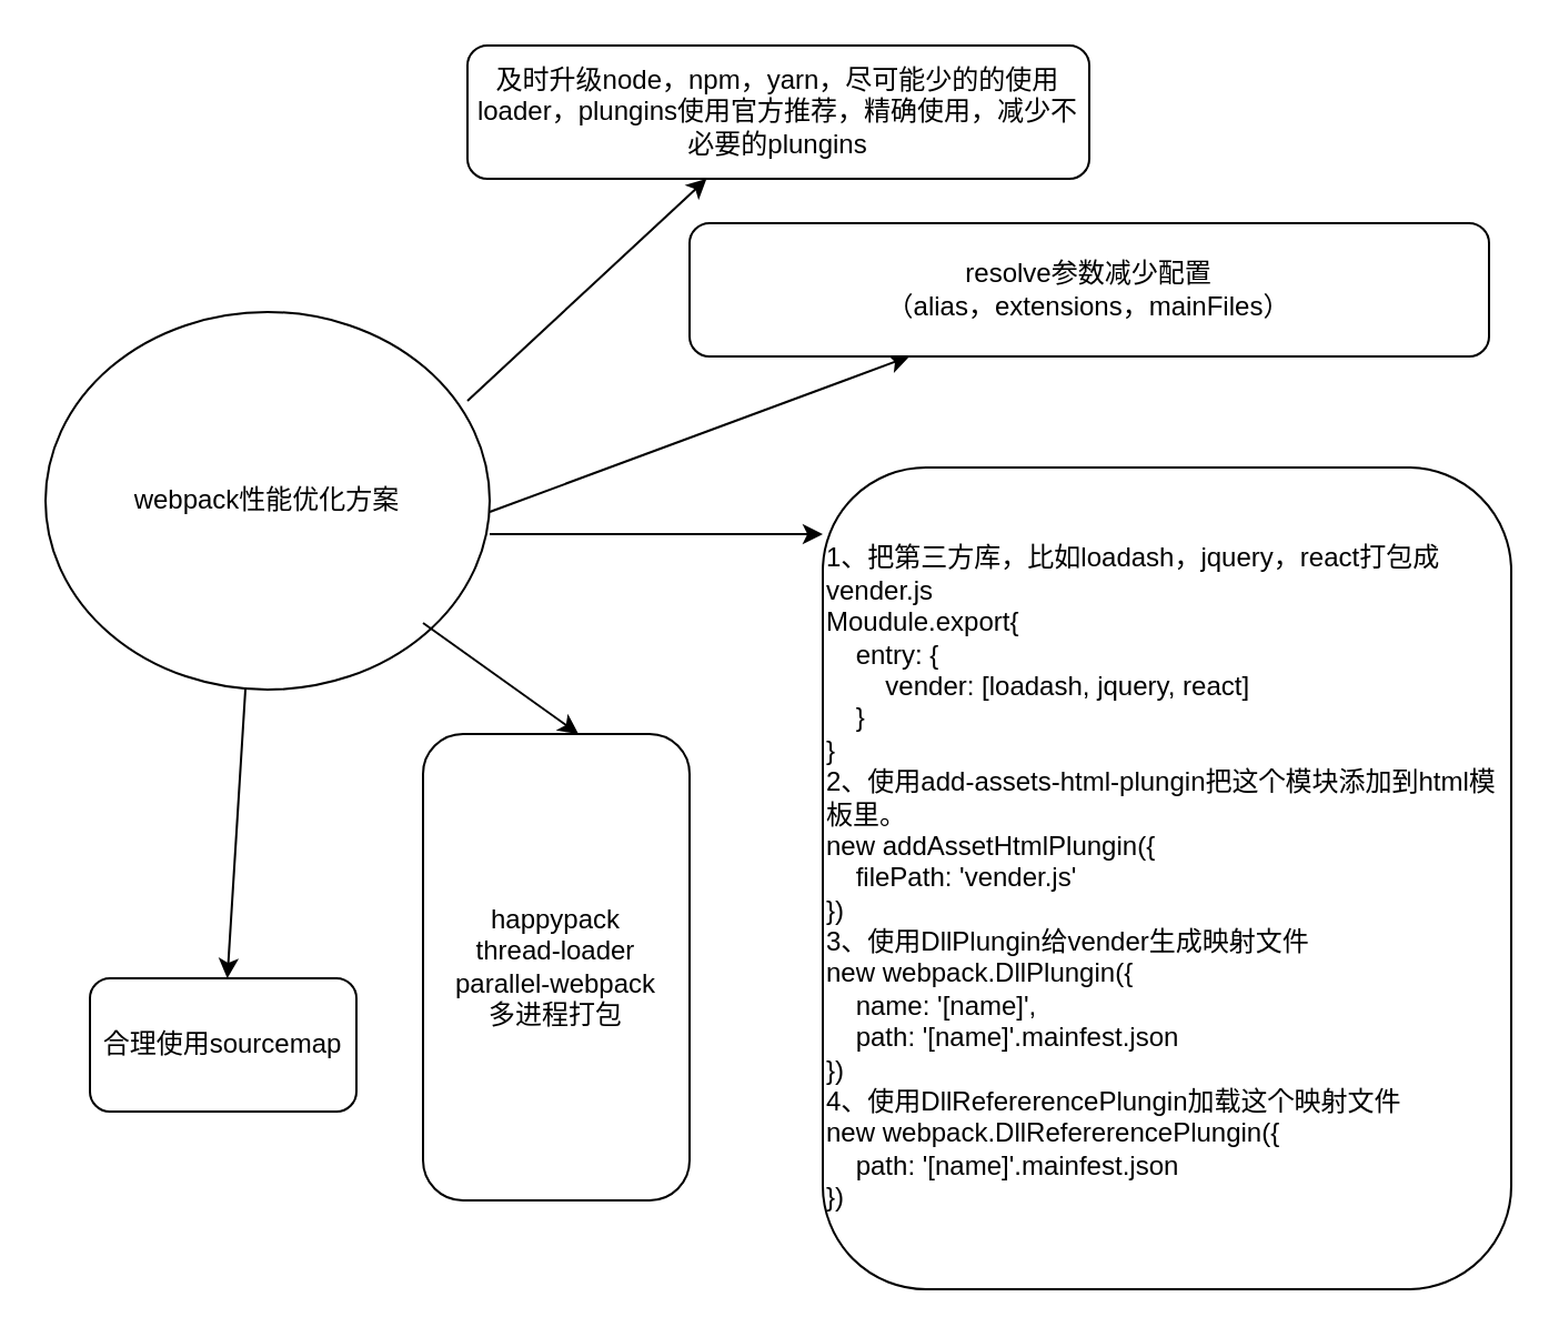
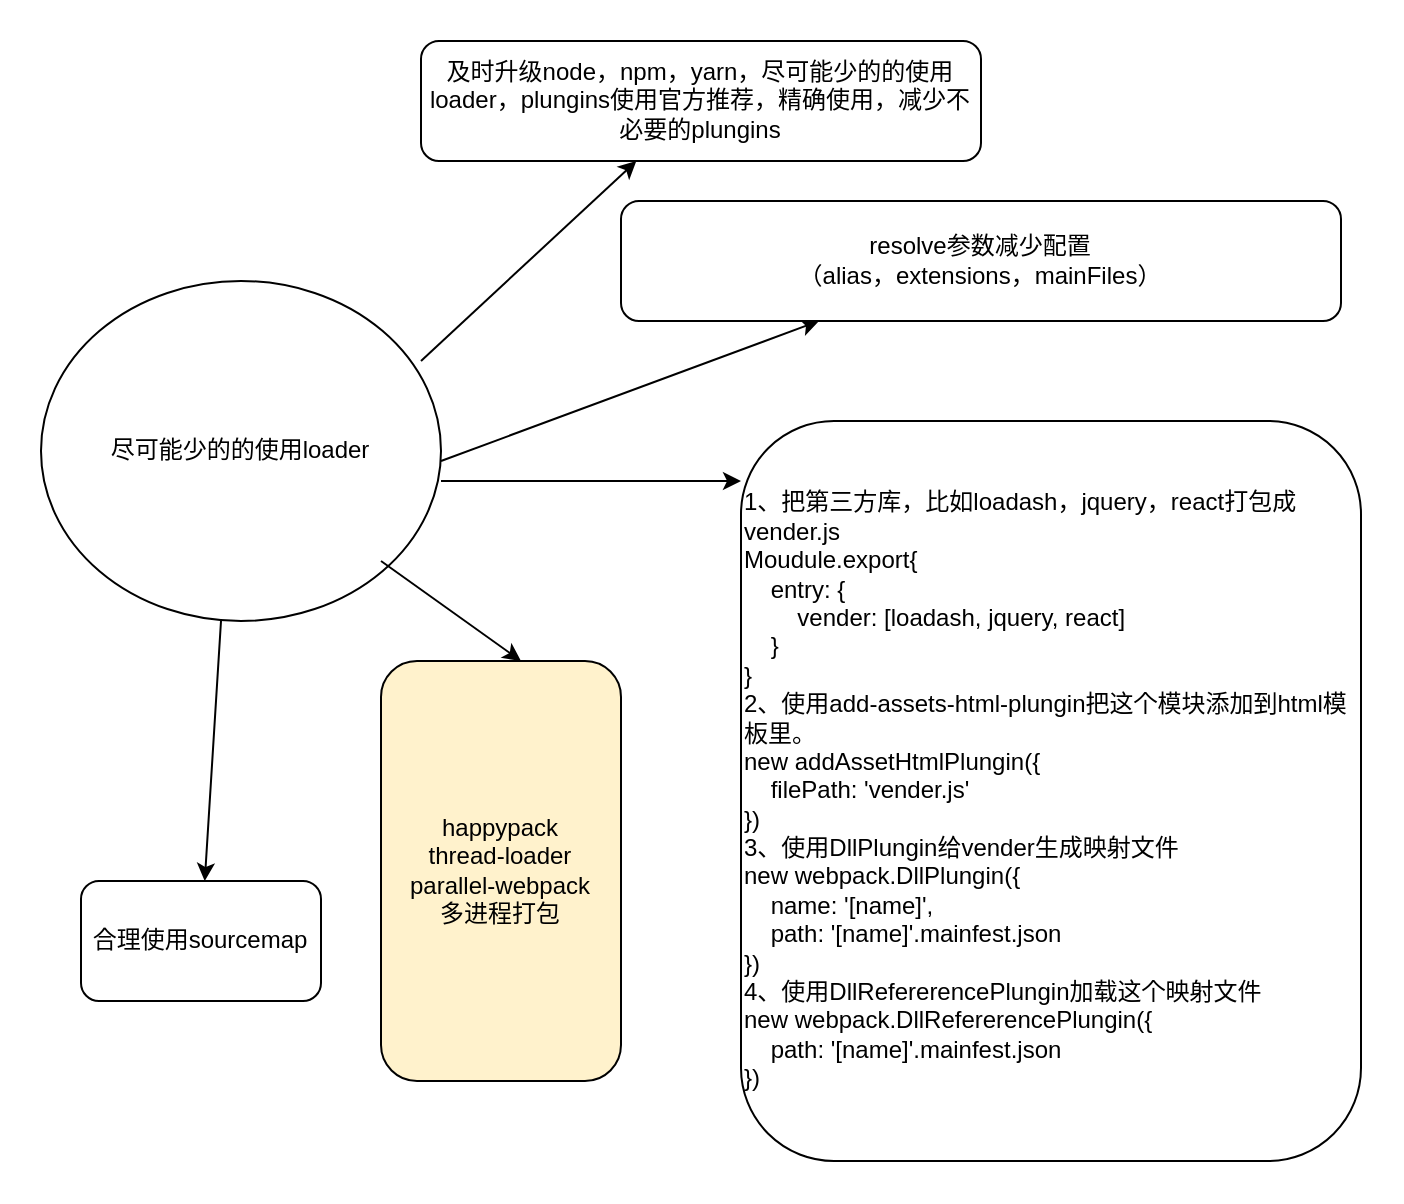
  <mxCell id="0" />
  <mxCell id="1" parent="0" />
- <mxCell id="2" value="webpack性能优化方案" style="ellipse;whiteSpace=wrap;html=1;" parent="1" vertex="1"><mxGeometry x="20" y="140" width="200" height="170" as="geometry" /></mxCell>
+ <mxCell id="2" value="尽可能少的的使用loader" style="ellipse;whiteSpace=wrap;html=1;" parent="1" vertex="1"><mxGeometry x="20" y="140" width="200" height="170" as="geometry" /></mxCell>
  <mxCell id="3" value="" style="endArrow=classic;html=1;" parent="1" target="4" edge="1"><mxGeometry width="50" height="50" relative="1" as="geometry"><mxPoint x="210" y="180" as="sourcePoint" /><mxPoint x="260" y="130" as="targetPoint" /></mxGeometry></mxCell>
  <mxCell id="4" value="及时升级node，npm，yarn，尽可能少的的使用loader，plungins使用官方推荐，精确使用，减少不必要的plungins" style="rounded=1;whiteSpace=wrap;html=1;" parent="1" vertex="1"><mxGeometry x="210" width="280" height="60" as="geometry" y="20" /></mxCell>
  <mxCell id="5" value="" style="endArrow=classic;html=1;" parent="1" target="6" edge="1"><mxGeometry width="50" height="50" relative="1" as="geometry"><mxPoint x="220" y="230" as="sourcePoint" /><mxPoint x="300" y="190" as="targetPoint" /></mxGeometry></mxCell>
  <mxCell id="6" value="resolve参数减少配置&lt;br&gt;（alias，extensions，mainFiles）" style="rounded=1;whiteSpace=wrap;html=1;" parent="1" vertex="1"><mxGeometry x="310" y="100" width="360" height="60" as="geometry" /></mxCell>
  <mxCell id="7" value="" style="endArrow=classic;html=1;" parent="1" edge="1"><mxGeometry width="50" height="50" relative="1" as="geometry"><mxPoint x="220" y="240" as="sourcePoint" /><mxPoint x="370" y="240" as="targetPoint" /></mxGeometry></mxCell>
  <mxCell id="8" value="1、把第三方库，比如loadash，jquery，react打包成vender.js&amp;nbsp;&lt;br&gt;Moudule.export{&lt;br&gt;&amp;nbsp; &amp;nbsp; entry: {&lt;br&gt;&amp;nbsp; &amp;nbsp; &amp;nbsp; &amp;nbsp; vender: [loadash, jquery, react]&lt;br&gt;&amp;nbsp; &amp;nbsp; }&lt;br&gt;}&lt;br&gt;2、使用add-assets-html-plungin把这个模块添加到html模板里。&lt;br&gt;new addAssetHtmlPlungin({&lt;br&gt;&amp;nbsp; &amp;nbsp; filePath: 'vender.js'&lt;br&gt;})&lt;br&gt;3、使用DllPlungin给vender生成映射文件&lt;br&gt;new webpack.DllPlungin({&lt;br&gt;&amp;nbsp; &amp;nbsp; name: '[name]',&lt;br&gt;&amp;nbsp; &amp;nbsp; path: '[name]'.mainfest.json&lt;br&gt;})&lt;br&gt;4、使用DllRefererencePlungin加载这个映射文件&lt;br&gt;new webpack.DllRefererencePlungin({&lt;br&gt;&amp;nbsp; &amp;nbsp; path: '[name]'.mainfest.json&lt;br&gt;})&amp;nbsp;&amp;nbsp;" style="rounded=1;whiteSpace=wrap;html=1;align=left;" parent="1" vertex="1"><mxGeometry x="370" y="210" width="310" height="370" as="geometry" /></mxCell>
  <mxCell id="9" value="" style="endArrow=classic;html=1;" parent="1" edge="1"><mxGeometry width="50" height="50" relative="1" as="geometry"><mxPoint x="190" y="280" as="sourcePoint" /><mxPoint x="260" y="330" as="targetPoint" /></mxGeometry></mxCell>
- <mxCell id="10" value="happypack&lt;br&gt;thread-loader&lt;br&gt;parallel-webpack&lt;br&gt;多进程打包" style="rounded=1;whiteSpace=wrap;html=1;" parent="1" vertex="1"><mxGeometry x="190" y="330" width="120" height="210" as="geometry" /></mxCell>
+ <mxCell id="10" value="happypack&lt;br&gt;thread-loader&lt;br&gt;parallel-webpack&lt;br&gt;多进程打包" style="rounded=1;whiteSpace=wrap;html=1;fillColor=#fff2cc;" parent="1" vertex="1"><mxGeometry x="190" y="330" width="120" height="210" as="geometry" /></mxCell>
  <mxCell id="11" value="" style="endArrow=classic;html=1;" parent="1" target="12" edge="1"><mxGeometry width="50" height="50" relative="1" as="geometry"><mxPoint x="110" y="310" as="sourcePoint" /><mxPoint x="100" y="450" as="targetPoint" /></mxGeometry></mxCell>
  <mxCell id="12" value="合理使用sourcemap" style="rounded=1;whiteSpace=wrap;html=1;" parent="1" vertex="1"><mxGeometry x="40" y="440" width="120" height="60" as="geometry" /></mxCell>
